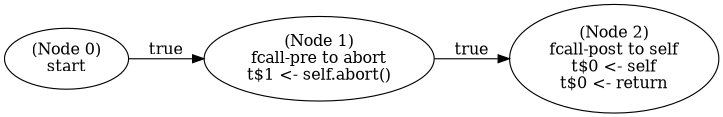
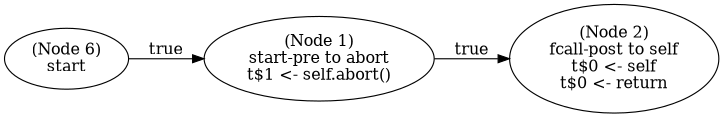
  digraph {
    rankdir=LR
-   n1 [label="(Node 0)\nstart\n"]
-   n2 [label="(Node 1)\nfcall-pre to abort\nt$1 <- self.abort()\n"]
+   n1 [label="(Node 6)\nstart\n"]
+   n2 [label="(Node 1)\nstart-pre to abort\nt$1 <- self.abort()\n"]
    n3 [label="(Node 2)\nfcall-post to self\nt$0 <- self\nt$0 <- return\n"]
    n1 -> n2 [label=true]
    n2 -> n3 [label=true]
  }
